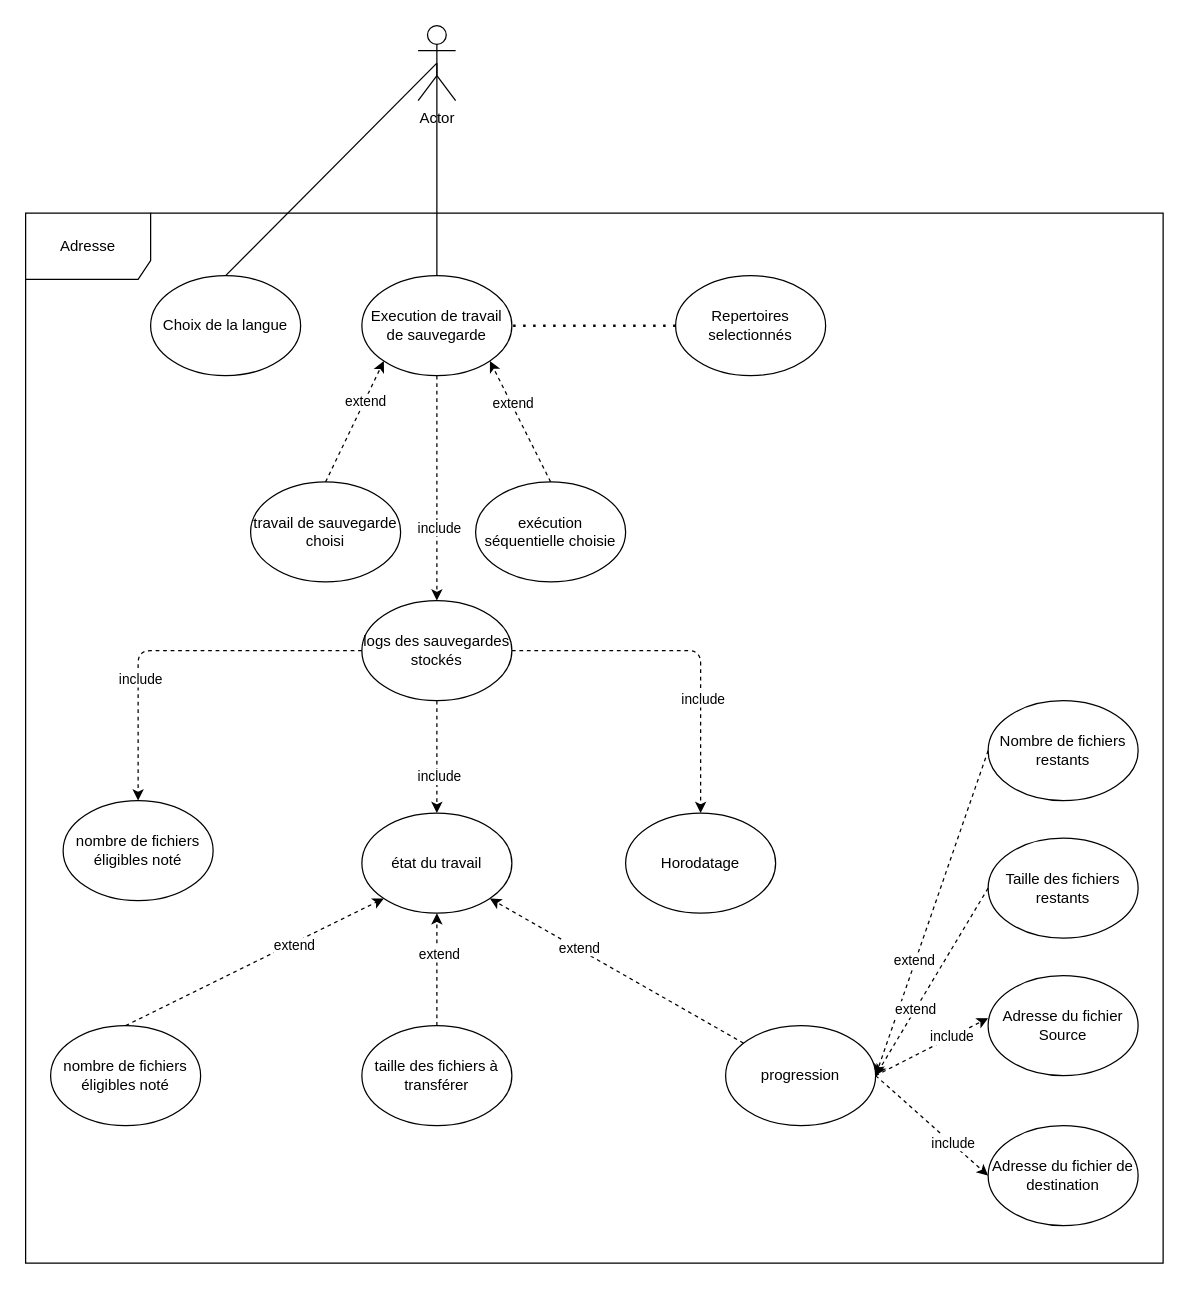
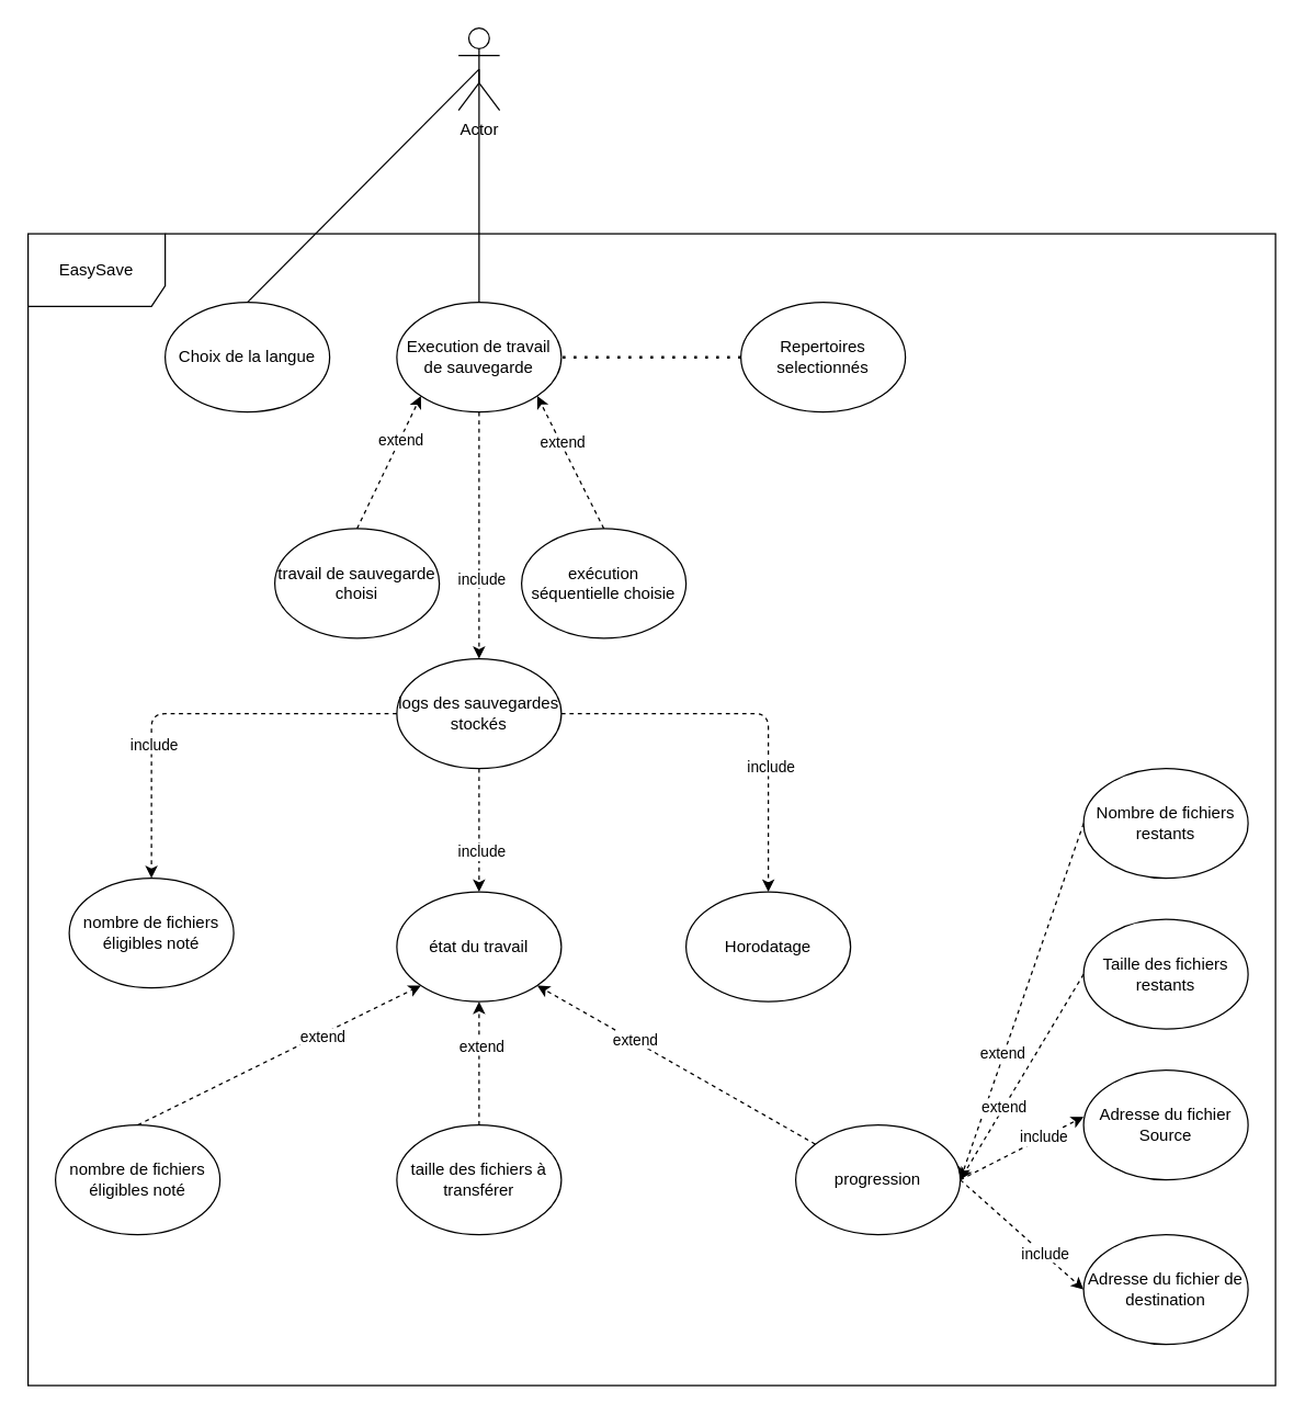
  <mxCell id="0" />
  <mxCell id="1" parent="0" />
  <mxCell id="2" value="Actor" style="shape=umlActor;verticalLabelPosition=bottom;verticalAlign=top;html=1;outlineConnect=0;" vertex="1" parent="1"><mxGeometry x="334" y="20" width="30" height="60" as="geometry" /></mxCell>
  <mxCell id="3" value="Choix de la langue" style="ellipse;whiteSpace=wrap;html=1;" vertex="1" parent="1"><mxGeometry x="120" y="220" width="120" height="80" as="geometry" /></mxCell>
  <mxCell id="4" value="" style="endArrow=none;html=1;exitX=0.5;exitY=0;exitDx=0;exitDy=0;entryX=0.5;entryY=0.5;entryDx=0;entryDy=0;entryPerimeter=0;" edge="1" parent="1" source="3" target="2"><mxGeometry width="50" height="50" relative="1" as="geometry"><mxPoint x="360" y="340" as="sourcePoint" /><mxPoint x="410" y="290" as="targetPoint" /></mxGeometry></mxCell>
  <mxCell id="5" value="Execution de travail de sauvegarde" style="ellipse;whiteSpace=wrap;html=1;" vertex="1" parent="1"><mxGeometry x="289" y="220" width="120" height="80" as="geometry" /></mxCell>
  <mxCell id="6" value="" style="endArrow=none;html=1;entryX=0.5;entryY=0.5;entryDx=0;entryDy=0;entryPerimeter=0;" edge="1" parent="1" source="5" target="2"><mxGeometry width="50" height="50" relative="1" as="geometry"><mxPoint x="190" y="230" as="sourcePoint" /><mxPoint x="359" y="60" as="targetPoint" /></mxGeometry></mxCell>
  <mxCell id="7" value="travail de sauvegarde choisi" style="ellipse;whiteSpace=wrap;html=1;" vertex="1" parent="1"><mxGeometry x="200" y="385" width="120" height="80" as="geometry" /></mxCell>
  <mxCell id="8" value="exécution séquentielle choisie" style="ellipse;whiteSpace=wrap;html=1;" vertex="1" parent="1"><mxGeometry x="380" y="385" width="120" height="80" as="geometry" /></mxCell>
  <mxCell id="9" value="Repertoires selectionnés" style="ellipse;whiteSpace=wrap;html=1;" vertex="1" parent="1"><mxGeometry x="540" y="220" width="120" height="80" as="geometry" /></mxCell>
  <mxCell id="10" value="" style="endArrow=none;dashed=1;html=1;dashPattern=1 3;strokeWidth=2;exitX=0;exitY=0.5;exitDx=0;exitDy=0;entryX=1;entryY=0.5;entryDx=0;entryDy=0;" edge="1" parent="1" source="9" target="5"><mxGeometry width="50" height="50" relative="1" as="geometry"><mxPoint x="350" y="390" as="sourcePoint" /><mxPoint x="400" y="340" as="targetPoint" /></mxGeometry></mxCell>
  <mxCell id="11" value="logs des sauvegardes stockés" style="ellipse;whiteSpace=wrap;html=1;" vertex="1" parent="1"><mxGeometry x="289" y="480" width="120" height="80" as="geometry" /></mxCell>
  <mxCell id="12" value="" style="html=1;labelBackgroundColor=#ffffff;startArrow=none;startFill=0;startSize=6;endArrow=classic;endFill=1;endSize=6;jettySize=auto;orthogonalLoop=1;strokeWidth=1;dashed=1;fontSize=14;exitX=0.5;exitY=0;exitDx=0;exitDy=0;entryX=0;entryY=1;entryDx=0;entryDy=0;" edge="1" parent="1" source="7" target="5"><mxGeometry width="60" height="60" relative="1" as="geometry"><mxPoint x="350" y="390" as="sourcePoint" /><mxPoint x="410" y="330" as="targetPoint" /></mxGeometry></mxCell>
  <mxCell id="13" value="extend" style="edgeLabel;html=1;align=center;verticalAlign=middle;resizable=0;points=[];" vertex="1" connectable="0" parent="12"><mxGeometry x="0.342" relative="1" as="geometry"><mxPoint as="offset" /></mxGeometry></mxCell>
  <mxCell id="14" value="" style="html=1;labelBackgroundColor=#ffffff;startArrow=none;startFill=0;startSize=6;endArrow=classic;endFill=1;endSize=6;jettySize=auto;orthogonalLoop=1;strokeWidth=1;dashed=1;fontSize=14;exitX=0.5;exitY=1;exitDx=0;exitDy=0;entryX=0.5;entryY=0;entryDx=0;entryDy=0;" edge="1" parent="1" source="5" target="11"><mxGeometry width="60" height="60" relative="1" as="geometry"><mxPoint x="360" y="400" as="sourcePoint" /><mxPoint x="420" y="340" as="targetPoint" /></mxGeometry></mxCell>
  <mxCell id="15" value="include" style="edgeLabel;html=1;align=center;verticalAlign=middle;resizable=0;points=[];" vertex="1" connectable="0" parent="14"><mxGeometry x="0.344" y="1" relative="1" as="geometry"><mxPoint as="offset" /></mxGeometry></mxCell>
  <mxCell id="16" value="" style="html=1;labelBackgroundColor=#ffffff;startArrow=none;startFill=0;startSize=6;endArrow=classic;endFill=1;endSize=6;jettySize=auto;orthogonalLoop=1;strokeWidth=1;dashed=1;fontSize=14;exitX=0.5;exitY=0;exitDx=0;exitDy=0;entryX=1;entryY=1;entryDx=0;entryDy=0;" edge="1" parent="1" source="8" target="5"><mxGeometry width="60" height="60" relative="1" as="geometry"><mxPoint x="370" y="410" as="sourcePoint" /><mxPoint x="430" y="350" as="targetPoint" /></mxGeometry></mxCell>
  <mxCell id="17" value="extend" style="edgeLabel;html=1;align=center;verticalAlign=middle;resizable=0;points=[];" vertex="1" connectable="0" parent="16"><mxGeometry x="0.297" y="-1" relative="1" as="geometry"><mxPoint as="offset" /></mxGeometry></mxCell>
  <mxCell id="18" value="état du travail" style="ellipse;whiteSpace=wrap;html=1;" vertex="1" parent="1"><mxGeometry x="289" y="650" width="120" height="80" as="geometry" /></mxCell>
  <mxCell id="19" value="" style="html=1;labelBackgroundColor=#ffffff;startArrow=none;startFill=0;startSize=6;endArrow=classic;endFill=1;endSize=6;jettySize=auto;orthogonalLoop=1;strokeWidth=1;dashed=1;fontSize=14;exitX=0.5;exitY=1;exitDx=0;exitDy=0;entryX=0.5;entryY=0;entryDx=0;entryDy=0;" edge="1" parent="1" source="11" target="18"><mxGeometry width="60" height="60" relative="1" as="geometry"><mxPoint x="10" y="630" as="sourcePoint" /><mxPoint x="20" y="540" as="targetPoint" /><Array as="points" /></mxGeometry></mxCell>
  <mxCell id="20" value="include" style="edgeLabel;html=1;align=center;verticalAlign=middle;resizable=0;points=[];" vertex="1" connectable="0" parent="19"><mxGeometry x="0.344" y="1" relative="1" as="geometry"><mxPoint as="offset" /></mxGeometry></mxCell>
  <mxCell id="21" value="nombre de fichiers éligibles noté" style="ellipse;whiteSpace=wrap;html=1;" vertex="1" parent="1"><mxGeometry x="50" y="640" width="120" height="80" as="geometry" /></mxCell>
  <mxCell id="22" value="Horodatage" style="ellipse;whiteSpace=wrap;html=1;" vertex="1" parent="1"><mxGeometry x="500" y="650" width="120" height="80" as="geometry" /></mxCell>
  <mxCell id="23" value="nombre de fichiers éligibles noté" style="ellipse;whiteSpace=wrap;html=1;" vertex="1" parent="1"><mxGeometry x="40" y="820" width="120" height="80" as="geometry" /></mxCell>
  <mxCell id="24" value="" style="html=1;labelBackgroundColor=#ffffff;startArrow=none;startFill=0;startSize=6;endArrow=classic;endFill=1;endSize=6;jettySize=auto;orthogonalLoop=1;strokeWidth=1;dashed=1;fontSize=14;entryX=0.5;entryY=0;entryDx=0;entryDy=0;exitX=1;exitY=0.5;exitDx=0;exitDy=0;" edge="1" parent="1" source="11" target="22"><mxGeometry width="60" height="60" relative="1" as="geometry"><mxPoint x="130" y="690" as="sourcePoint" /><mxPoint x="30" y="550" as="targetPoint" /><Array as="points"><mxPoint x="560" y="520" /></Array></mxGeometry></mxCell>
  <mxCell id="25" value="include" style="edgeLabel;html=1;align=center;verticalAlign=middle;resizable=0;points=[];" vertex="1" connectable="0" parent="24"><mxGeometry x="0.344" y="1" relative="1" as="geometry"><mxPoint as="offset" /></mxGeometry></mxCell>
  <mxCell id="26" value="" style="html=1;labelBackgroundColor=#ffffff;startArrow=none;startFill=0;startSize=6;endArrow=classic;endFill=1;endSize=6;jettySize=auto;orthogonalLoop=1;strokeWidth=1;dashed=1;fontSize=14;exitX=0;exitY=0.5;exitDx=0;exitDy=0;entryX=0.5;entryY=0;entryDx=0;entryDy=0;" edge="1" parent="1" source="11" target="21"><mxGeometry width="60" height="60" relative="1" as="geometry"><mxPoint x="109.5" y="630" as="sourcePoint" /><mxPoint x="109.5" y="540" as="targetPoint" /><Array as="points"><mxPoint x="110" y="520" /></Array></mxGeometry></mxCell>
  <mxCell id="27" value="include" style="edgeLabel;html=1;align=center;verticalAlign=middle;resizable=0;points=[];" vertex="1" connectable="0" parent="26"><mxGeometry x="0.344" y="1" relative="1" as="geometry"><mxPoint as="offset" /></mxGeometry></mxCell>
  <mxCell id="28" value="taille des fichiers à transférer" style="ellipse;whiteSpace=wrap;html=1;" vertex="1" parent="1"><mxGeometry x="289" y="820" width="120" height="80" as="geometry" /></mxCell>
  <mxCell id="29" value="progression" style="ellipse;whiteSpace=wrap;html=1;" vertex="1" parent="1"><mxGeometry x="580" y="820" width="120" height="80" as="geometry" /></mxCell>
  <mxCell id="30" value="" style="html=1;labelBackgroundColor=#ffffff;startArrow=none;startFill=0;startSize=6;endArrow=classic;endFill=1;endSize=6;jettySize=auto;orthogonalLoop=1;strokeWidth=1;dashed=1;fontSize=14;exitX=0.5;exitY=0;exitDx=0;exitDy=0;entryX=0;entryY=1;entryDx=0;entryDy=0;" edge="1" parent="1" source="23" target="18"><mxGeometry width="60" height="60" relative="1" as="geometry"><mxPoint x="190" y="816.72" as="sourcePoint" /><mxPoint x="141.426" y="720.004" as="targetPoint" /></mxGeometry></mxCell>
  <mxCell id="31" value="extend" style="edgeLabel;html=1;align=center;verticalAlign=middle;resizable=0;points=[];" vertex="1" connectable="0" parent="30"><mxGeometry x="0.297" y="-1" relative="1" as="geometry"><mxPoint as="offset" /></mxGeometry></mxCell>
  <mxCell id="32" value="" style="html=1;labelBackgroundColor=#ffffff;startArrow=none;startFill=0;startSize=6;endArrow=classic;endFill=1;endSize=6;jettySize=auto;orthogonalLoop=1;strokeWidth=1;dashed=1;fontSize=14;exitX=0.5;exitY=0;exitDx=0;exitDy=0;entryX=0.5;entryY=1;entryDx=0;entryDy=0;" edge="1" parent="1" source="28" target="18"><mxGeometry width="60" height="60" relative="1" as="geometry"><mxPoint x="373.29" y="826.72" as="sourcePoint" /><mxPoint x="324.716" y="730.004" as="targetPoint" /></mxGeometry></mxCell>
  <mxCell id="33" value="extend" style="edgeLabel;html=1;align=center;verticalAlign=middle;resizable=0;points=[];" vertex="1" connectable="0" parent="32"><mxGeometry x="0.297" y="-1" relative="1" as="geometry"><mxPoint as="offset" /></mxGeometry></mxCell>
  <mxCell id="34" value="" style="html=1;labelBackgroundColor=#ffffff;startArrow=none;startFill=0;startSize=6;endArrow=classic;endFill=1;endSize=6;jettySize=auto;orthogonalLoop=1;strokeWidth=1;dashed=1;fontSize=14;entryX=1;entryY=1;entryDx=0;entryDy=0;" edge="1" parent="1" source="29" target="18"><mxGeometry width="60" height="60" relative="1" as="geometry"><mxPoint x="698.57" y="826.72" as="sourcePoint" /><mxPoint x="649.996" y="730.004" as="targetPoint" /></mxGeometry></mxCell>
  <mxCell id="35" value="extend" style="edgeLabel;html=1;align=center;verticalAlign=middle;resizable=0;points=[];" vertex="1" connectable="0" parent="34"><mxGeometry x="0.297" y="-1" relative="1" as="geometry"><mxPoint as="offset" /></mxGeometry></mxCell>
  <mxCell id="36" value="Taille des fichiers restants" style="ellipse;whiteSpace=wrap;html=1;" vertex="1" parent="1"><mxGeometry x="790" y="670" width="120" height="80" as="geometry" /></mxCell>
  <mxCell id="37" value="Nombre de fichiers restants" style="ellipse;whiteSpace=wrap;html=1;" vertex="1" parent="1"><mxGeometry x="790" y="560" width="120" height="80" as="geometry" /></mxCell>
  <mxCell id="38" value="Adresse du fichier Source" style="ellipse;whiteSpace=wrap;html=1;" vertex="1" parent="1"><mxGeometry x="790" y="780" width="120" height="80" as="geometry" /></mxCell>
  <mxCell id="39" value="Adresse du fichier de destination" style="ellipse;whiteSpace=wrap;html=1;" vertex="1" parent="1"><mxGeometry x="790" y="900" width="120" height="80" as="geometry" /></mxCell>
  <mxCell id="40" value="" style="html=1;labelBackgroundColor=#ffffff;startArrow=none;startFill=0;startSize=6;endArrow=classic;endFill=1;endSize=6;jettySize=auto;orthogonalLoop=1;strokeWidth=1;dashed=1;fontSize=14;entryX=1;entryY=0.5;entryDx=0;entryDy=0;exitX=0;exitY=0.5;exitDx=0;exitDy=0;" edge="1" parent="1" source="37" target="29"><mxGeometry width="60" height="60" relative="1" as="geometry"><mxPoint x="604.347" y="844.044" as="sourcePoint" /><mxPoint x="401.426" y="728.284" as="targetPoint" /></mxGeometry></mxCell>
  <mxCell id="41" value="extend" style="edgeLabel;html=1;align=center;verticalAlign=middle;resizable=0;points=[];" vertex="1" connectable="0" parent="40"><mxGeometry x="0.297" y="-1" relative="1" as="geometry"><mxPoint as="offset" /></mxGeometry></mxCell>
  <mxCell id="42" value="" style="html=1;labelBackgroundColor=#ffffff;startArrow=none;startFill=0;startSize=6;endArrow=classic;endFill=1;endSize=6;jettySize=auto;orthogonalLoop=1;strokeWidth=1;dashed=1;fontSize=14;entryX=1;entryY=0.5;entryDx=0;entryDy=0;exitX=0;exitY=0.5;exitDx=0;exitDy=0;" edge="1" parent="1" source="36" target="29"><mxGeometry width="60" height="60" relative="1" as="geometry"><mxPoint x="820" y="620" as="sourcePoint" /><mxPoint x="720" y="880" as="targetPoint" /></mxGeometry></mxCell>
  <mxCell id="43" value="extend" style="edgeLabel;html=1;align=center;verticalAlign=middle;resizable=0;points=[];" vertex="1" connectable="0" parent="42"><mxGeometry x="0.297" y="-1" relative="1" as="geometry"><mxPoint as="offset" /></mxGeometry></mxCell>
  <mxCell id="44" value="" style="html=1;labelBackgroundColor=#ffffff;startArrow=none;startFill=0;startSize=6;endArrow=classic;endFill=1;endSize=6;jettySize=auto;orthogonalLoop=1;strokeWidth=1;dashed=1;fontSize=14;exitX=1;exitY=0.5;exitDx=0;exitDy=0;entryX=0;entryY=0.5;entryDx=0;entryDy=0;" edge="1" parent="1" source="29" target="39"><mxGeometry width="60" height="60" relative="1" as="geometry"><mxPoint x="359" y="310" as="sourcePoint" /><mxPoint x="359" y="490" as="targetPoint" /></mxGeometry></mxCell>
  <mxCell id="45" value="include" style="edgeLabel;html=1;align=center;verticalAlign=middle;resizable=0;points=[];" vertex="1" connectable="0" parent="44"><mxGeometry x="0.344" y="1" relative="1" as="geometry"><mxPoint as="offset" /></mxGeometry></mxCell>
  <mxCell id="46" value="" style="html=1;labelBackgroundColor=#ffffff;startArrow=none;startFill=0;startSize=6;endArrow=classic;endFill=1;endSize=6;jettySize=auto;orthogonalLoop=1;strokeWidth=1;dashed=1;fontSize=14;exitX=1;exitY=0.5;exitDx=0;exitDy=0;entryX=0;entryY=0.425;entryDx=0;entryDy=0;entryPerimeter=0;" edge="1" parent="1" source="29" target="38"><mxGeometry width="60" height="60" relative="1" as="geometry"><mxPoint x="369" y="320" as="sourcePoint" /><mxPoint x="369" y="500" as="targetPoint" /></mxGeometry></mxCell>
  <mxCell id="47" value="include" style="edgeLabel;html=1;align=center;verticalAlign=middle;resizable=0;points=[];" vertex="1" connectable="0" parent="46"><mxGeometry x="0.344" y="1" relative="1" as="geometry"><mxPoint as="offset" /></mxGeometry></mxCell>
- <mxCell id="48" value="Adresse" style="shape=umlFrame;whiteSpace=wrap;html=1;width=100;height=53;" vertex="1" parent="1"><mxGeometry x="20" y="170" width="910" height="840" as="geometry" /></mxCell>
+ <mxCell id="48" value="EasySave" style="shape=umlFrame;whiteSpace=wrap;html=1;width=100;height=53;" vertex="1" parent="1"><mxGeometry x="20" y="170" width="910" height="840" as="geometry" /></mxCell>
